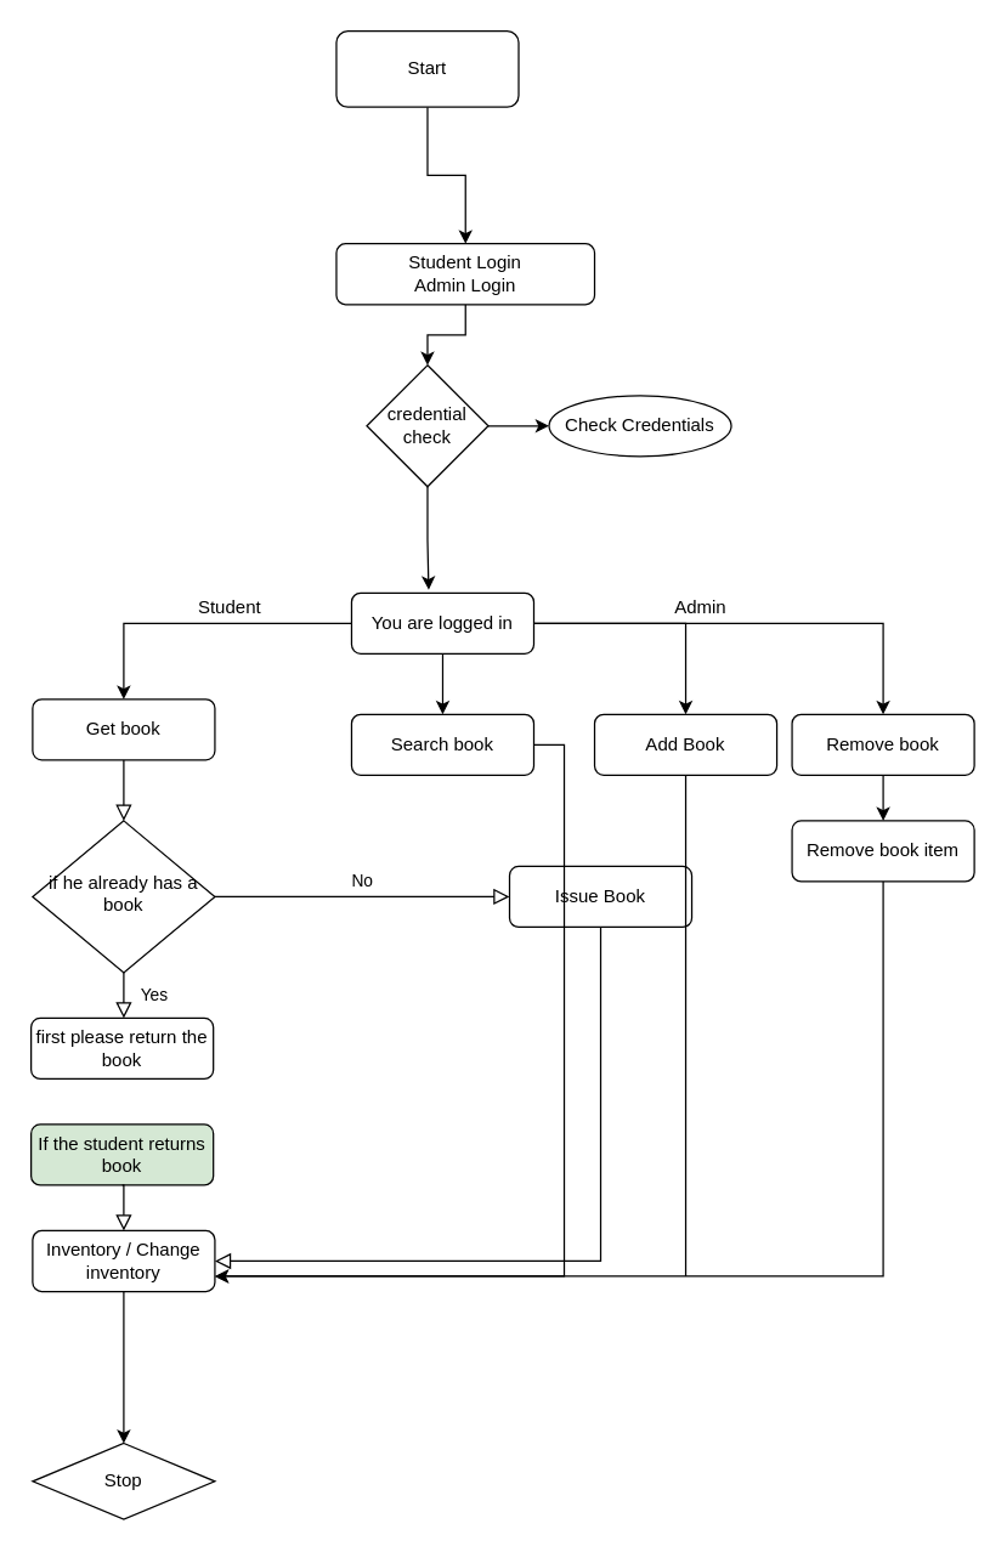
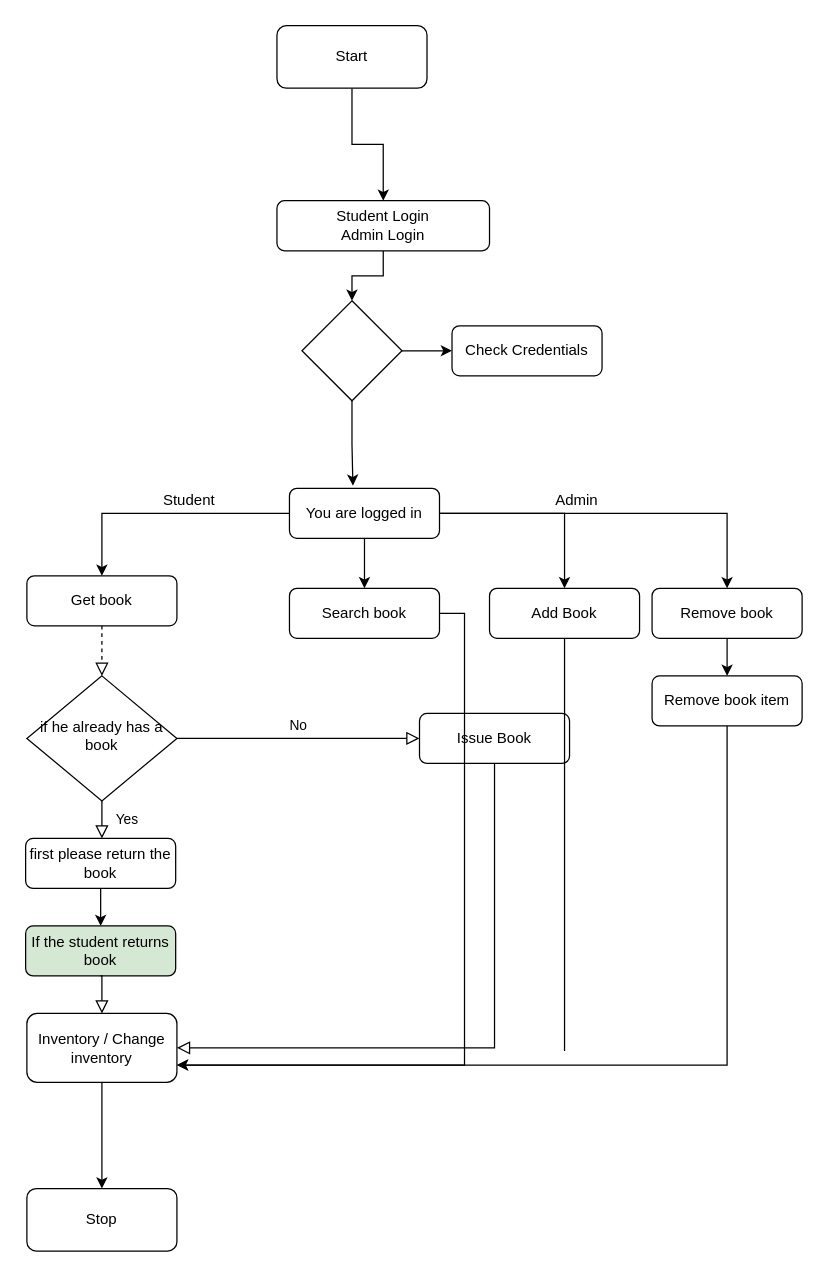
  <mxCell id="0" />
  <mxCell id="1" parent="0" />
- <mxCell id="2" value="" style="rounded=0;html=1;jettySize=auto;orthogonalLoop=1;fontSize=11;endArrow=block;endFill=0;endSize=8;strokeWidth=1;shadow=0;labelBackgroundColor=none;edgeStyle=orthogonalEdgeStyle;" parent="1" source="3" target="6" edge="1"><mxGeometry relative="1" as="geometry" /></mxCell>
+ <mxCell id="2" value="" style="rounded=0;html=1;jettySize=auto;orthogonalLoop=1;fontSize=11;endArrow=block;endFill=0;endSize=8;strokeWidth=1;shadow=0;labelBackgroundColor=none;edgeStyle=orthogonalEdgeStyle;dashed=1;" parent="1" source="3" target="6" edge="1"><mxGeometry relative="1" as="geometry" /></mxCell>
  <mxCell id="3" value="Get book" style="rounded=1;whiteSpace=wrap;html=1;fontSize=12;glass=0;strokeWidth=1;shadow=0;" parent="1" vertex="1"><mxGeometry x="21" y="460" width="120" height="40" as="geometry" /></mxCell>
  <mxCell id="4" value="Yes" style="rounded=0;html=1;jettySize=auto;orthogonalLoop=1;fontSize=11;endArrow=block;endFill=0;endSize=8;strokeWidth=1;shadow=0;labelBackgroundColor=none;edgeStyle=orthogonalEdgeStyle;" parent="1" source="6" edge="1"><mxGeometry y="20" relative="1" as="geometry"><mxPoint as="offset" /><mxPoint x="81" y="670" as="targetPoint" /></mxGeometry></mxCell>
  <mxCell id="5" value="No" style="edgeStyle=orthogonalEdgeStyle;rounded=0;html=1;jettySize=auto;orthogonalLoop=1;fontSize=11;endArrow=block;endFill=0;endSize=8;strokeWidth=1;shadow=0;labelBackgroundColor=none;" parent="1" source="6" target="7" edge="1"><mxGeometry y="10" relative="1" as="geometry"><mxPoint as="offset" /></mxGeometry></mxCell>
  <mxCell id="6" value="if he already has a book" style="rhombus;whiteSpace=wrap;html=1;shadow=0;fontFamily=Helvetica;fontSize=12;align=center;strokeWidth=1;spacing=6;spacingTop=-4;" parent="1" vertex="1"><mxGeometry x="21" y="540" width="120" height="100" as="geometry" /></mxCell>
  <mxCell id="7" value="Issue Book" style="rounded=1;whiteSpace=wrap;html=1;fontSize=12;glass=0;strokeWidth=1;shadow=0;" parent="1" vertex="1"><mxGeometry x="335" y="570" width="120" height="40" as="geometry" /></mxCell>
  <mxCell id="8" value="If the student returns book" style="rounded=1;whiteSpace=wrap;html=1;fontSize=12;glass=0;strokeWidth=1;shadow=0;fillColor=#d5e8d4;" parent="1" vertex="1"><mxGeometry x="20" y="740" width="120" height="40" as="geometry" /></mxCell>
  <mxCell id="9" value="first please return the book" style="rounded=1;whiteSpace=wrap;html=1;fontSize=12;glass=0;strokeWidth=1;shadow=0;" parent="1" vertex="1"><mxGeometry x="20" y="670" width="120" height="40" as="geometry" /></mxCell>
+ <mxCell id="10" value="" style="endArrow=classic;html=1;exitX=0.5;exitY=1;exitDx=0;exitDy=0;entryX=0.5;entryY=0;entryDx=0;entryDy=0;" edge="1" parent="1" source="9" target="8"><mxGeometry relative="1" as="geometry"><mxPoint x="241" y="760" as="sourcePoint" /><mxPoint x="351" y="680" as="targetPoint" /><Array as="points" /></mxGeometry></mxCell>
  <mxCell id="11" style="edgeStyle=orthogonalEdgeStyle;rounded=0;orthogonalLoop=1;jettySize=auto;html=1;exitX=0.5;exitY=1;exitDx=0;exitDy=0;" edge="1" parent="1" source="12" target="38"><mxGeometry relative="1" as="geometry" /></mxCell>
- <mxCell id="12" value="Inventory / Change inventory " style="rounded=1;whiteSpace=wrap;html=1;fontSize=12;glass=0;strokeWidth=1;shadow=0;" vertex="1" parent="1"><mxGeometry x="21" y="810" width="120" height="40" as="geometry" /></mxCell>
+ <mxCell id="12" value="Inventory / Change inventory " style="rounded=1;whiteSpace=wrap;html=1;fontSize=12;glass=0;strokeWidth=1;shadow=0;" vertex="1" parent="1"><mxGeometry x="21" y="810" width="120" height="55" as="geometry" /></mxCell>
  <mxCell id="13" value="" style="rounded=0;html=1;jettySize=auto;orthogonalLoop=1;fontSize=11;endArrow=block;endFill=0;endSize=8;strokeWidth=1;shadow=0;labelBackgroundColor=none;edgeStyle=orthogonalEdgeStyle;exitX=0.5;exitY=1;exitDx=0;exitDy=0;entryX=0.5;entryY=0;entryDx=0;entryDy=0;" edge="1" parent="1" source="8" target="12"><mxGeometry relative="1" as="geometry"><mxPoint x="91" y="773" as="sourcePoint" /><mxPoint x="91" y="813" as="targetPoint" /></mxGeometry></mxCell>
  <mxCell id="14" value="" style="rounded=0;html=1;jettySize=auto;orthogonalLoop=1;fontSize=11;endArrow=block;endFill=0;endSize=8;strokeWidth=1;shadow=0;labelBackgroundColor=none;edgeStyle=orthogonalEdgeStyle;exitX=0.5;exitY=1;exitDx=0;exitDy=0;entryX=1;entryY=0.5;entryDx=0;entryDy=0;" edge="1" parent="1" source="7" target="12"><mxGeometry relative="1" as="geometry"><mxPoint x="91" y="510" as="sourcePoint" /><mxPoint x="91" y="550" as="targetPoint" /></mxGeometry></mxCell>
  <mxCell id="15" style="edgeStyle=orthogonalEdgeStyle;rounded=0;orthogonalLoop=1;jettySize=auto;html=1;exitX=0.5;exitY=1;exitDx=0;exitDy=0;entryX=0.5;entryY=0;entryDx=0;entryDy=0;" edge="1" parent="1" source="16" target="19"><mxGeometry relative="1" as="geometry" /></mxCell>
  <mxCell id="16" value="&lt;div&gt;Student Login&lt;/div&gt;&lt;div&gt;Admin Login&lt;br&gt; &lt;/div&gt;" style="rounded=1;whiteSpace=wrap;html=1;fontSize=12;glass=0;strokeWidth=1;shadow=0;" vertex="1" parent="1"><mxGeometry x="221" y="160" width="170" height="40" as="geometry" /></mxCell>
  <mxCell id="17" style="edgeStyle=orthogonalEdgeStyle;rounded=0;orthogonalLoop=1;jettySize=auto;html=1;exitX=1;exitY=0.5;exitDx=0;exitDy=0;" edge="1" parent="1" source="19" target="21"><mxGeometry relative="1" as="geometry" /></mxCell>
  <mxCell id="18" style="edgeStyle=orthogonalEdgeStyle;rounded=0;orthogonalLoop=1;jettySize=auto;html=1;exitX=0.5;exitY=1;exitDx=0;exitDy=0;entryX=0.423;entryY=-0.053;entryDx=0;entryDy=0;entryPerimeter=0;" edge="1" parent="1" source="19" target="26"><mxGeometry relative="1" as="geometry" /></mxCell>
  <mxCell id="19" value="" style="rhombus;whiteSpace=wrap;html=1;" vertex="1" parent="1"><mxGeometry x="241" y="240" width="80" height="80" as="geometry" /></mxCell>
- <mxCell id="20" value="&lt;div&gt;credential&lt;/div&gt;&lt;div&gt;check&lt;br&gt;&lt;/div&gt;" style="text;html=1;strokeColor=none;fillColor=none;align=center;verticalAlign=middle;whiteSpace=wrap;rounded=0;" vertex="1" parent="1"><mxGeometry x="261" y="270" width="40" height="20" as="geometry" /></mxCell>
- <mxCell id="21" value="Check Credentials " style="ellipse;whiteSpace=wrap;html=1;fontSize=12;glass=0;strokeWidth=1;shadow=0;" vertex="1" parent="1"><mxGeometry x="361" y="260" width="120" height="40" as="geometry" /></mxCell>
+ <mxCell id="21" value="Check Credentials " style="rounded=1;whiteSpace=wrap;html=1;fontSize=12;glass=0;strokeWidth=1;shadow=0;" vertex="1" parent="1"><mxGeometry x="361" y="260" width="120" height="40" as="geometry" /></mxCell>
  <mxCell id="22" style="edgeStyle=orthogonalEdgeStyle;rounded=0;orthogonalLoop=1;jettySize=auto;html=1;exitX=0;exitY=0.5;exitDx=0;exitDy=0;entryX=0.5;entryY=0;entryDx=0;entryDy=0;" edge="1" parent="1" source="26" target="3"><mxGeometry relative="1" as="geometry" /></mxCell>
  <mxCell id="23" style="edgeStyle=orthogonalEdgeStyle;rounded=0;orthogonalLoop=1;jettySize=auto;html=1;exitX=0.5;exitY=1;exitDx=0;exitDy=0;entryX=0.5;entryY=0;entryDx=0;entryDy=0;" edge="1" parent="1" source="26" target="28"><mxGeometry relative="1" as="geometry" /></mxCell>
  <mxCell id="24" style="edgeStyle=orthogonalEdgeStyle;rounded=0;orthogonalLoop=1;jettySize=auto;html=1;exitX=1;exitY=0.5;exitDx=0;exitDy=0;" edge="1" parent="1" source="26" target="31"><mxGeometry relative="1" as="geometry" /></mxCell>
  <mxCell id="25" style="edgeStyle=orthogonalEdgeStyle;rounded=0;orthogonalLoop=1;jettySize=auto;html=1;exitX=1;exitY=0.5;exitDx=0;exitDy=0;entryX=0.5;entryY=0;entryDx=0;entryDy=0;" edge="1" parent="1" source="26" target="33"><mxGeometry relative="1" as="geometry" /></mxCell>
  <mxCell id="26" value="You are logged in " style="rounded=1;whiteSpace=wrap;html=1;fontSize=12;glass=0;strokeWidth=1;shadow=0;" vertex="1" parent="1"><mxGeometry x="231" y="390" width="120" height="40" as="geometry" /></mxCell>
  <mxCell id="27" style="edgeStyle=orthogonalEdgeStyle;rounded=0;orthogonalLoop=1;jettySize=auto;html=1;exitX=1;exitY=0.5;exitDx=0;exitDy=0;entryX=1;entryY=0.75;entryDx=0;entryDy=0;" edge="1" parent="1" source="28" target="12"><mxGeometry relative="1" as="geometry"><mxPoint x="141" y="830" as="targetPoint" /></mxGeometry></mxCell>
  <mxCell id="28" value="Search book" style="rounded=1;whiteSpace=wrap;html=1;fontSize=12;glass=0;strokeWidth=1;shadow=0;" vertex="1" parent="1"><mxGeometry x="231" y="470" width="120" height="40" as="geometry" /></mxCell>
  <mxCell id="29" style="edgeStyle=orthogonalEdgeStyle;rounded=0;orthogonalLoop=1;jettySize=auto;html=1;exitX=0.5;exitY=1;exitDx=0;exitDy=0;entryX=0.5;entryY=0;entryDx=0;entryDy=0;" edge="1" parent="1" source="30" target="16"><mxGeometry relative="1" as="geometry" /></mxCell>
  <mxCell id="30" value="Start" style="rounded=1;whiteSpace=wrap;html=1;fontSize=12;glass=0;strokeWidth=1;shadow=0;" vertex="1" parent="1"><mxGeometry x="221" y="20" width="120" height="50" as="geometry" /></mxCell>
  <mxCell id="31" value="Add Book" style="rounded=1;whiteSpace=wrap;html=1;fontSize=12;glass=0;strokeWidth=1;shadow=0;" vertex="1" parent="1"><mxGeometry x="391" y="470" width="120" height="40" as="geometry" /></mxCell>
  <mxCell id="32" style="edgeStyle=orthogonalEdgeStyle;rounded=0;orthogonalLoop=1;jettySize=auto;html=1;exitX=0.5;exitY=1;exitDx=0;exitDy=0;entryX=0.5;entryY=0;entryDx=0;entryDy=0;" edge="1" parent="1" source="33" target="35"><mxGeometry relative="1" as="geometry" /></mxCell>
  <mxCell id="33" value="Remove book" style="rounded=1;whiteSpace=wrap;html=1;fontSize=12;glass=0;strokeWidth=1;shadow=0;" vertex="1" parent="1"><mxGeometry x="521" y="470" width="120" height="40" as="geometry" /></mxCell>
  <mxCell id="34" style="edgeStyle=orthogonalEdgeStyle;rounded=0;orthogonalLoop=1;jettySize=auto;html=1;exitX=0.5;exitY=1;exitDx=0;exitDy=0;entryX=1;entryY=0.75;entryDx=0;entryDy=0;" edge="1" parent="1" source="35" target="12"><mxGeometry relative="1" as="geometry" /></mxCell>
  <mxCell id="35" value="Remove book item" style="rounded=1;whiteSpace=wrap;html=1;fontSize=12;glass=0;strokeWidth=1;shadow=0;" vertex="1" parent="1"><mxGeometry x="521" y="540" width="120" height="40" as="geometry" /></mxCell>
  <mxCell id="36" value="Admin" style="text;html=1;strokeColor=none;fillColor=none;align=center;verticalAlign=middle;whiteSpace=wrap;rounded=0;" vertex="1" parent="1"><mxGeometry x="441" y="390" width="40" height="20" as="geometry" /></mxCell>
  <mxCell id="37" value="Student" style="text;html=1;strokeColor=none;fillColor=none;align=center;verticalAlign=middle;whiteSpace=wrap;rounded=0;" vertex="1" parent="1"><mxGeometry x="131" y="390" width="40" height="20" as="geometry" /></mxCell>
- <mxCell id="38" value="Stop" style="rhombus;whiteSpace=wrap;html=1;fontSize=12;glass=0;strokeWidth=1;shadow=0;" vertex="1" parent="1"><mxGeometry x="21" y="950" width="120" height="50" as="geometry" /></mxCell>
+ <mxCell id="38" value="Stop" style="rounded=1;whiteSpace=wrap;html=1;fontSize=12;glass=0;strokeWidth=1;shadow=0;" vertex="1" parent="1"><mxGeometry x="21" y="950" width="120" height="50" as="geometry" /></mxCell>
  <mxCell id="39" value="" style="endArrow=none;html=1;entryX=0.5;entryY=1;entryDx=0;entryDy=0;" edge="1" parent="1" target="31"><mxGeometry width="50" height="50" relative="1" as="geometry"><mxPoint x="451" y="840" as="sourcePoint" /><mxPoint x="371" y="630" as="targetPoint" /></mxGeometry></mxCell>
